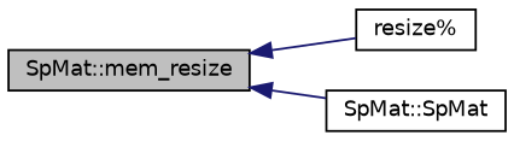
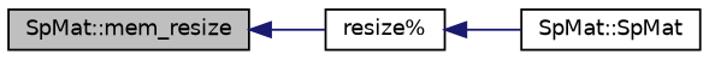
  digraph {
    rankdir=LR
    node [color=black fillcolor=white fontname=Helvetica fontsize=10 shape=record style=filled]
    edge [color=midnightblue dir=back fontname=Helvetica fontsize=10 labelfontname=Helvetica labelfontsize=10 style=solid]
    n1 [fillcolor=grey75 fontcolor=black height=0.2 label="SpMat::mem_resize" width=0.4]
    n2 [height=0.2 label="resize%" width=0.4]
    n3 [height=0.2 label="SpMat::SpMat" width=0.4]
    n1 -> n2
-   n1 -> n3
+   n2 -> n3
  }
